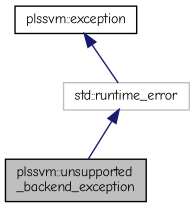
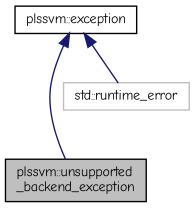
  digraph {
    fontname="Comic Neue"
    node [color=black fillcolor=white fontname="Comic Neue" fontsize=10 shape=record style=filled]
    edge [color=midnightblue dir=back fontname="Comic Neue" fontsize=10 labelfontname=Helvetica labelfontsize=10 style=solid]
    n1 [fillcolor=grey75 fontcolor=black height=0.2 label="plssvm::unsupported\l_backend_exception" width=0.4]
    n2 [height=0.2 label="plssvm::exception" width=0.4]
    n3 [color=grey75 height=0.2 label="std::runtime_error" width=0.4]
-   n3 -> n1
+   n2 -> n1
    n2 -> n3
  }
